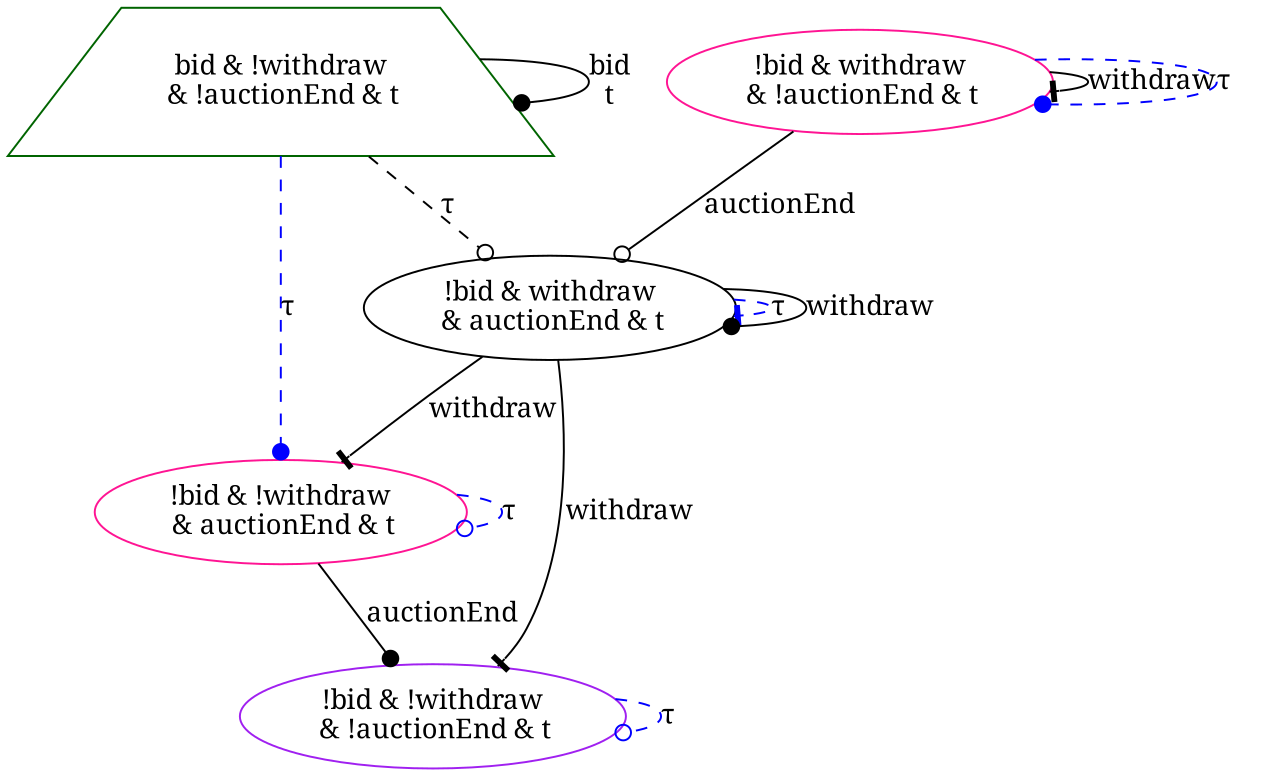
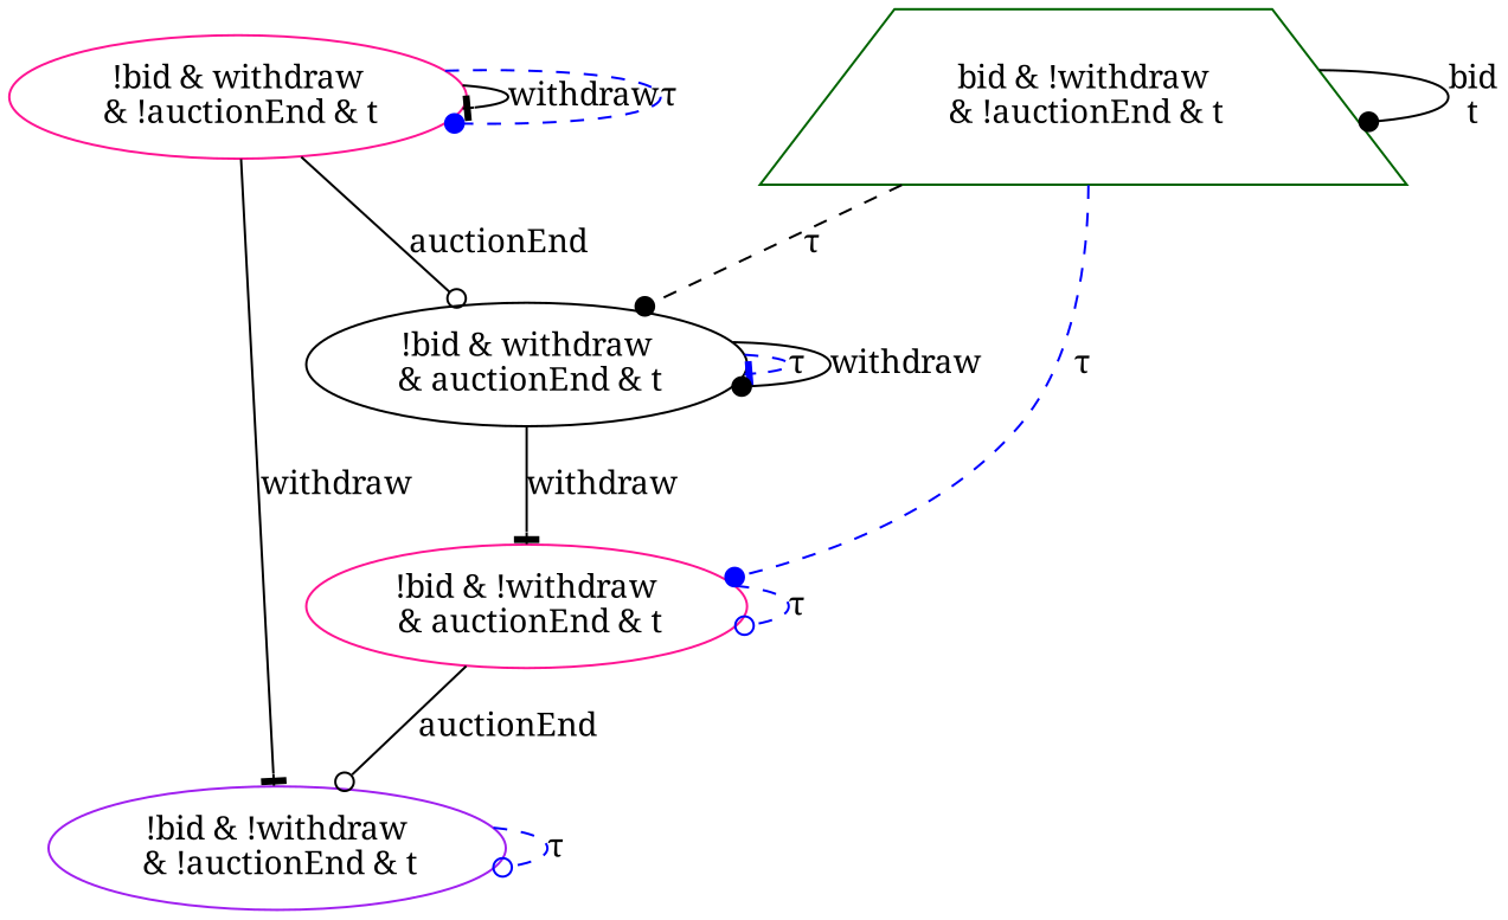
  digraph {
    fontname="Noto Serif"
    node [color=deeppink fontname="Noto Serif" shape=ellipse]
    edge [arrowhead=dot color=black fontname="Noto Serif"]
    n1 [label="!bid & !withdraw\n & auctionEnd & t\n"]
    n2 [color=purple label="!bid & !withdraw\n & !auctionEnd & t\n"]
    n3 [color=darkgreen label="bid & !withdraw\n & !auctionEnd & t\n" shape=trapezium]
    n4 [color=black label="!bid & withdraw\n & auctionEnd & t\n"]
    n5 [label="!bid & withdraw\n & !auctionEnd & t\n"]
    n1 -> n1 [arrowhead=odot color=blue label="τ" style=dashed]
-   n1 -> n2 [label=auctionEnd]
+   n1 -> n2 [arrowhead=odot label=auctionEnd]
    n2 -> n2 [arrowhead=odot color=blue label="τ" style=dashed]
    n3 -> n1 [color=blue label="τ" style=dashed]
    n3 -> n3 [label="bid\nt"]
-   n3 -> n4 [arrowhead=odot label="τ" style=dashed]
+   n3 -> n4 [label="τ" style=dashed]
    n4 -> n1 [arrowhead=tee label=withdraw]
    n4 -> n4 [arrowhead=tee color=blue label="τ" style=dashed]
    n4 -> n4 [label=withdraw]
-   n4 -> n2 [arrowhead=tee label=withdraw]
+   n5 -> n2 [arrowhead=tee label=withdraw]
    n5 -> n4 [arrowhead=odot label=auctionEnd]
    n5 -> n5 [arrowhead=tee label=withdraw]
    n5 -> n5 [color=blue label="τ" style=dashed]
  }
